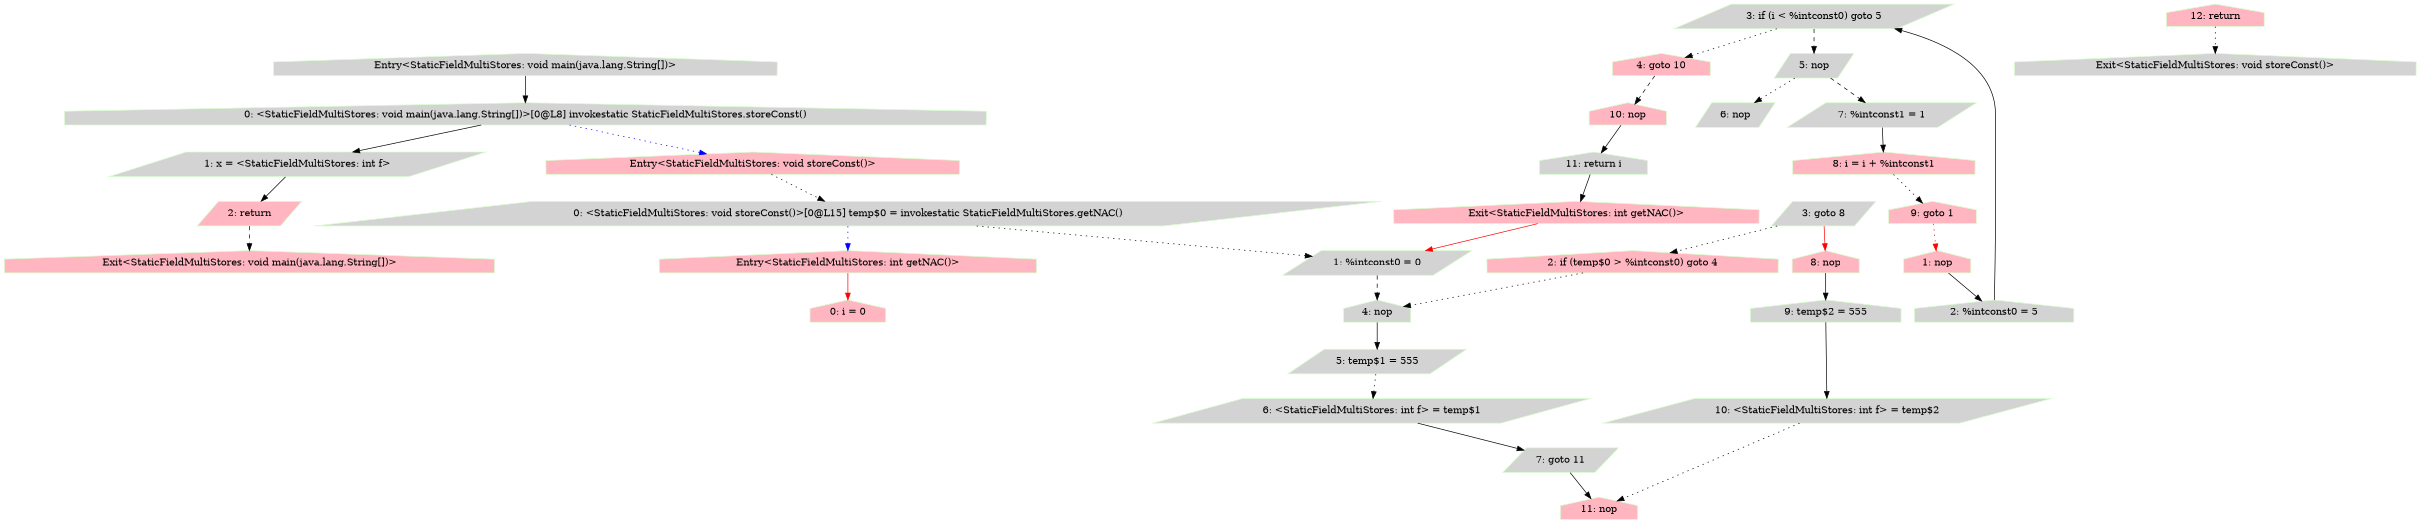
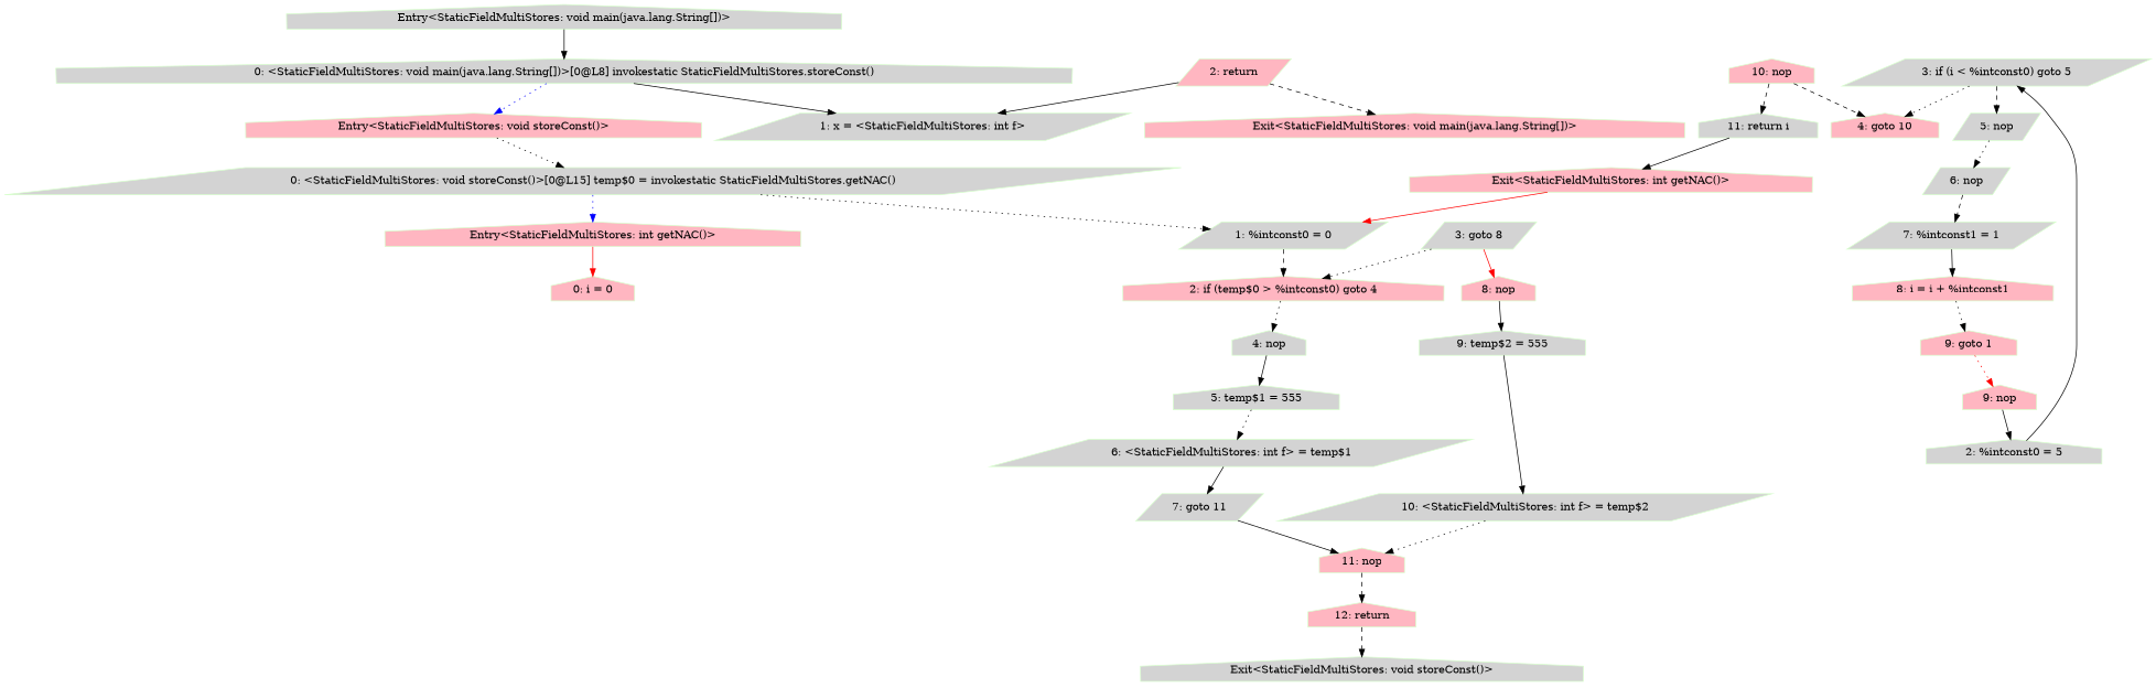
  digraph {
    node [color=".3 .2 1.0" fillcolor=lightgrey shape=house style=filled]
    edge [style=solid]
    "Entry<StaticFieldMultiStores: void main(java.lang.String[])>"
    "0: <StaticFieldMultiStores: void main(java.lang.String[])>[0@L8] invokestatic StaticFieldMultiStores.storeConst()"
    "1: x = <StaticFieldMultiStores: int f>" [shape=parallelogram]
    "Entry<StaticFieldMultiStores: void storeConst()>" [fillcolor=lightpink]
    "2: return" [fillcolor=lightpink shape=parallelogram]
    "0: <StaticFieldMultiStores: void storeConst()>[0@L15] temp$0 = invokestatic StaticFieldMultiStores.getNAC()" [shape=parallelogram]
    "Exit<StaticFieldMultiStores: void main(java.lang.String[])>" [fillcolor=lightpink]
    "1: %intconst0 = 0" [shape=parallelogram]
    "Entry<StaticFieldMultiStores: int getNAC()>" [fillcolor=lightpink]
    "2: if (temp$0 > %intconst0) goto 4" [fillcolor=lightpink]
    "0: i = 0" [fillcolor=lightpink]
    "4: nop"
    "3: goto 8" [shape=parallelogram]
    "8: nop" [fillcolor=lightpink]
-   "5: temp$1 = 555" [shape=parallelogram]
+   "5: temp$1 = 555"
    "9: temp$2 = 555"
    "6: <StaticFieldMultiStores: int f> = temp$1" [shape=parallelogram]
    "7: goto 11" [shape=parallelogram]
    "11: nop" [fillcolor=lightpink]
    "12: return" [fillcolor=lightpink]
    "10: <StaticFieldMultiStores: int f> = temp$2" [shape=parallelogram]
    "Exit<StaticFieldMultiStores: void storeConst()>"
-   "1: nop" [fillcolor=lightpink]
+   "1: nop" [fillcolor=lightpink label="9: nop"]
    "2: %intconst0 = 5"
    "3: if (i < %intconst0) goto 5" [shape=parallelogram]
    "4: goto 10" [fillcolor=lightpink]
    "5: nop" [shape=parallelogram]
    "10: nop" [fillcolor=lightpink]
    "6: nop" [shape=parallelogram]
    "11: return i"
    "7: %intconst1 = 1" [shape=parallelogram]
    "8: i = i + %intconst1" [fillcolor=lightpink]
    "9: goto 1" [fillcolor=lightpink]
    "Exit<StaticFieldMultiStores: int getNAC()>" [fillcolor=lightpink]
    "Entry<StaticFieldMultiStores: void main(java.lang.String[])>" -> "0: <StaticFieldMultiStores: void main(java.lang.String[])>[0@L8] invokestatic StaticFieldMultiStores.storeConst()"
    "0: <StaticFieldMultiStores: void main(java.lang.String[])>[0@L8] invokestatic StaticFieldMultiStores.storeConst()" -> "1: x = <StaticFieldMultiStores: int f>"
    "0: <StaticFieldMultiStores: void main(java.lang.String[])>[0@L8] invokestatic StaticFieldMultiStores.storeConst()" -> "Entry<StaticFieldMultiStores: void storeConst()>" [color=blue style=dotted]
-   "1: x = <StaticFieldMultiStores: int f>" -> "2: return"
+   "2: return" -> "1: x = <StaticFieldMultiStores: int f>"
    "Entry<StaticFieldMultiStores: void storeConst()>" -> "0: <StaticFieldMultiStores: void storeConst()>[0@L15] temp$0 = invokestatic StaticFieldMultiStores.getNAC()" [style=dotted]
    "2: return" -> "Exit<StaticFieldMultiStores: void main(java.lang.String[])>" [style=dashed]
    "0: <StaticFieldMultiStores: void storeConst()>[0@L15] temp$0 = invokestatic StaticFieldMultiStores.getNAC()" -> "1: %intconst0 = 0" [style=dotted]
    "0: <StaticFieldMultiStores: void storeConst()>[0@L15] temp$0 = invokestatic StaticFieldMultiStores.getNAC()" -> "Entry<StaticFieldMultiStores: int getNAC()>" [color=blue style=dotted]
-   "1: %intconst0 = 0" -> "4: nop" [style=dashed]
+   "1: %intconst0 = 0" -> "2: if (temp$0 > %intconst0) goto 4" [style=dashed]
    "Entry<StaticFieldMultiStores: int getNAC()>" -> "0: i = 0" [color=red]
    "2: if (temp$0 > %intconst0) goto 4" -> "4: nop" [style=dotted]
    "4: nop" -> "5: temp$1 = 555"
    "3: goto 8" -> "2: if (temp$0 > %intconst0) goto 4" [style=dotted]
    "3: goto 8" -> "8: nop" [color=red]
    "8: nop" -> "9: temp$2 = 555"
    "5: temp$1 = 555" -> "6: <StaticFieldMultiStores: int f> = temp$1" [style=dotted]
    "9: temp$2 = 555" -> "10: <StaticFieldMultiStores: int f> = temp$2"
    "6: <StaticFieldMultiStores: int f> = temp$1" -> "7: goto 11"
    "7: goto 11" -> "11: nop"
-   "12: return" -> "Exit<StaticFieldMultiStores: void storeConst()>" [style=dotted]
+   "11: nop" -> "12: return" [style=dashed]
+   "12: return" -> "Exit<StaticFieldMultiStores: void storeConst()>" [style=dashed]
    "10: <StaticFieldMultiStores: int f> = temp$2" -> "11: nop" [style=dotted]
    "1: nop" -> "2: %intconst0 = 5"
    "2: %intconst0 = 5" -> "3: if (i < %intconst0) goto 5"
    "3: if (i < %intconst0) goto 5" -> "4: goto 10" [style=dotted]
    "3: if (i < %intconst0) goto 5" -> "5: nop" [style=dashed]
-   "4: goto 10" -> "10: nop" [style=dashed]
+   "10: nop" -> "4: goto 10" [style=dashed]
    "5: nop" -> "6: nop" [style=dotted]
-   "10: nop" -> "11: return i"
-   "5: nop" -> "7: %intconst1 = 1" [style=dashed]
+   "10: nop" -> "11: return i" [style=dashed]
+   "6: nop" -> "7: %intconst1 = 1" [style=dashed]
    "11: return i" -> "Exit<StaticFieldMultiStores: int getNAC()>"
    "7: %intconst1 = 1" -> "8: i = i + %intconst1"
    "8: i = i + %intconst1" -> "9: goto 1" [style=dotted]
    "9: goto 1" -> "1: nop" [color=red style=dotted]
    "Exit<StaticFieldMultiStores: int getNAC()>" -> "1: %intconst0 = 0" [color=red]
  }
